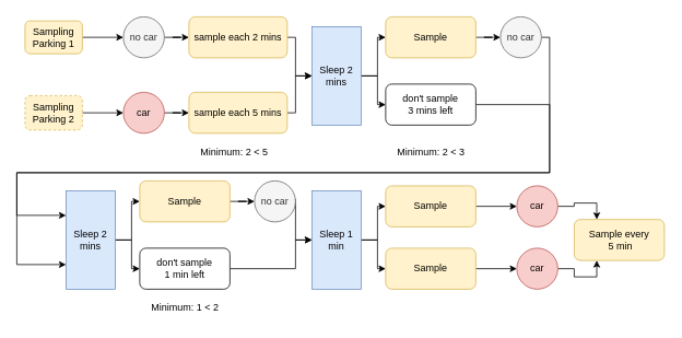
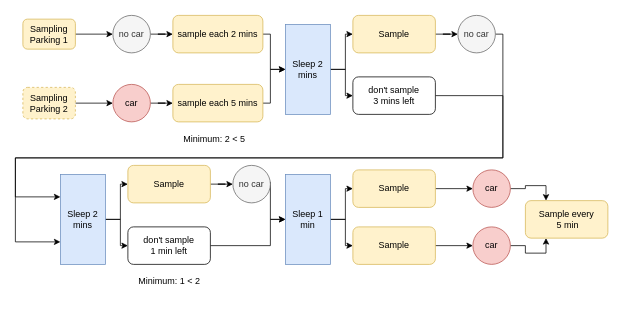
  <mxCell id="0" />
  <mxCell id="1" parent="0" />
  <mxCell id="2" value="" style="edgeStyle=orthogonalEdgeStyle;rounded=0;orthogonalLoop=1;jettySize=auto;html=1;" edge="1" parent="1" source="3" target="7"><mxGeometry relative="1" as="geometry" /></mxCell>
  <mxCell id="3" value="Sampling&lt;br&gt;Parking 1" style="rounded=1;whiteSpace=wrap;html=1;fillColor=#fff2cc;strokeColor=#d6b656;" parent="1" vertex="1"><mxGeometry x="30" y="25" width="70" height="40" as="geometry" /></mxCell>
  <mxCell id="4" value="" style="edgeStyle=orthogonalEdgeStyle;rounded=0;orthogonalLoop=1;jettySize=auto;html=1;" edge="1" parent="1" source="5" target="11"><mxGeometry relative="1" as="geometry" /></mxCell>
  <mxCell id="5" value="Sampling&lt;br&gt;Parking 2" style="rounded=1;whiteSpace=wrap;html=1;fillColor=#fff2cc;strokeColor=#d6b656;dashed=1;" parent="1" vertex="1"><mxGeometry x="30" y="116" width="70" height="42" as="geometry" /></mxCell>
  <mxCell id="6" value="" style="edgeStyle=orthogonalEdgeStyle;rounded=0;orthogonalLoop=1;jettySize=auto;html=1;" edge="1" parent="1" source="7" target="9"><mxGeometry relative="1" as="geometry" /></mxCell>
  <mxCell id="7" value="no car" style="ellipse;whiteSpace=wrap;html=1;aspect=fixed;fillColor=#f5f5f5;strokeColor=#666666;fontColor=#333333;" parent="1" vertex="1"><mxGeometry x="150" y="20" width="50" height="50" as="geometry" /></mxCell>
  <mxCell id="8" value="" style="edgeStyle=orthogonalEdgeStyle;rounded=0;orthogonalLoop=1;jettySize=auto;html=1;" edge="1" parent="1" source="9" target="16"><mxGeometry relative="1" as="geometry"><Array as="points"><mxPoint x="360" y="45" /><mxPoint x="360" y="92" /></Array></mxGeometry></mxCell>
  <mxCell id="9" value="sample each 2 mins" style="rounded=1;whiteSpace=wrap;html=1;fillColor=#fff2cc;strokeColor=#d6b656;" parent="1" vertex="1"><mxGeometry x="230" y="20" width="120" height="50" as="geometry" /></mxCell>
  <mxCell id="10" value="" style="edgeStyle=orthogonalEdgeStyle;rounded=0;orthogonalLoop=1;jettySize=auto;html=1;entryX=0;entryY=0.5;entryDx=0;entryDy=0;" edge="1" parent="1" source="11" target="13"><mxGeometry relative="1" as="geometry" /></mxCell>
  <mxCell id="11" value="car" style="ellipse;whiteSpace=wrap;html=1;aspect=fixed;fillColor=#f8cecc;strokeColor=#b85450;" parent="1" vertex="1"><mxGeometry x="150" y="112" width="50" height="50" as="geometry" /></mxCell>
  <mxCell id="12" value="" style="edgeStyle=orthogonalEdgeStyle;rounded=0;orthogonalLoop=1;jettySize=auto;html=1;" edge="1" parent="1" source="13" target="16"><mxGeometry relative="1" as="geometry"><Array as="points"><mxPoint x="360" y="137" /><mxPoint x="360" y="92" /></Array></mxGeometry></mxCell>
  <mxCell id="13" value="sample each 5 mins" style="rounded=1;whiteSpace=wrap;html=1;fillColor=#fff2cc;strokeColor=#d6b656;" parent="1" vertex="1"><mxGeometry x="230" y="112" width="120" height="50" as="geometry" /></mxCell>
  <mxCell id="14" style="edgeStyle=orthogonalEdgeStyle;rounded=0;orthogonalLoop=1;jettySize=auto;html=1;entryX=0;entryY=0.5;entryDx=0;entryDy=0;" edge="1" parent="1" source="16" target="18"><mxGeometry relative="1" as="geometry" /></mxCell>
  <mxCell id="15" style="edgeStyle=orthogonalEdgeStyle;rounded=0;orthogonalLoop=1;jettySize=auto;html=1;" edge="1" parent="1" source="16" target="22"><mxGeometry relative="1" as="geometry" /></mxCell>
  <mxCell id="16" value="Sleep 2 mins" style="rounded=0;whiteSpace=wrap;html=1;direction=south;fillColor=#dae8fc;strokeColor=#6c8ebf;" parent="1" vertex="1"><mxGeometry x="380" y="32" width="60" height="120" as="geometry" /></mxCell>
  <mxCell id="17" style="edgeStyle=orthogonalEdgeStyle;rounded=0;orthogonalLoop=1;jettySize=auto;html=1;entryX=0;entryY=0.5;entryDx=0;entryDy=0;" edge="1" parent="1" source="18" target="20"><mxGeometry relative="1" as="geometry" /></mxCell>
  <mxCell id="18" value="Sample" style="rounded=1;whiteSpace=wrap;html=1;fillColor=#fff2cc;strokeColor=#d6b656;" parent="1" vertex="1"><mxGeometry x="470" y="20" width="110" height="50" as="geometry" /></mxCell>
  <mxCell id="19" style="edgeStyle=orthogonalEdgeStyle;rounded=0;orthogonalLoop=1;jettySize=auto;html=1;entryX=0.25;entryY=1;entryDx=0;entryDy=0;" edge="1" parent="1" source="20" target="25"><mxGeometry relative="1" as="geometry"><Array as="points"><mxPoint x="670" y="45" /><mxPoint x="670" y="210" /><mxPoint x="20" y="210" /><mxPoint x="20" y="262" /></Array></mxGeometry></mxCell>
  <mxCell id="20" value="no car" style="ellipse;whiteSpace=wrap;html=1;aspect=fixed;fillColor=#f5f5f5;strokeColor=#666666;fontColor=#333333;" parent="1" vertex="1"><mxGeometry x="610" y="20" width="50" height="50" as="geometry" /></mxCell>
  <mxCell id="21" style="edgeStyle=orthogonalEdgeStyle;rounded=0;orthogonalLoop=1;jettySize=auto;html=1;entryX=0.75;entryY=1;entryDx=0;entryDy=0;" edge="1" parent="1" source="22" target="25"><mxGeometry relative="1" as="geometry"><Array as="points"><mxPoint x="670" y="127" /><mxPoint x="670" y="210" /><mxPoint x="20" y="210" /><mxPoint x="20" y="322" /></Array></mxGeometry></mxCell>
  <mxCell id="22" value="don't sample&lt;br&gt;3 mins left" style="rounded=1;whiteSpace=wrap;html=1;" parent="1" vertex="1"><mxGeometry x="470" y="102" width="110" height="50" as="geometry" /></mxCell>
  <mxCell id="23" style="edgeStyle=orthogonalEdgeStyle;rounded=0;orthogonalLoop=1;jettySize=auto;html=1;entryX=0;entryY=0.5;entryDx=0;entryDy=0;" edge="1" parent="1" source="25" target="27"><mxGeometry relative="1" as="geometry" /></mxCell>
  <mxCell id="24" style="edgeStyle=orthogonalEdgeStyle;rounded=0;orthogonalLoop=1;jettySize=auto;html=1;" edge="1" parent="1" source="25" target="31"><mxGeometry relative="1" as="geometry" /></mxCell>
  <mxCell id="25" value="Sleep 2 mins" style="rounded=0;whiteSpace=wrap;html=1;direction=south;fillColor=#dae8fc;strokeColor=#6c8ebf;" parent="1" vertex="1"><mxGeometry x="80" y="232" width="60" height="120" as="geometry" /></mxCell>
  <mxCell id="26" style="edgeStyle=orthogonalEdgeStyle;rounded=0;orthogonalLoop=1;jettySize=auto;html=1;entryX=0;entryY=0.5;entryDx=0;entryDy=0;" edge="1" parent="1" source="27" target="29"><mxGeometry relative="1" as="geometry" /></mxCell>
  <mxCell id="27" value="Sample" style="rounded=1;whiteSpace=wrap;html=1;fillColor=#fff2cc;strokeColor=#d6b656;" parent="1" vertex="1"><mxGeometry x="170" y="220" width="110" height="50" as="geometry" /></mxCell>
  <mxCell id="28" value="" style="edgeStyle=orthogonalEdgeStyle;rounded=0;orthogonalLoop=1;jettySize=auto;html=1;" edge="1" parent="1" target="37"><mxGeometry relative="1" as="geometry"><mxPoint x="360" y="242" as="sourcePoint" /><Array as="points"><mxPoint x="360" y="292" /></Array></mxGeometry></mxCell>
  <mxCell id="29" value="no car" style="ellipse;whiteSpace=wrap;html=1;aspect=fixed;fillColor=#f5f5f5;strokeColor=#666666;fontColor=#333333;" parent="1" vertex="1"><mxGeometry x="310" y="220" width="50" height="50" as="geometry" /></mxCell>
  <mxCell id="30" style="edgeStyle=orthogonalEdgeStyle;rounded=0;orthogonalLoop=1;jettySize=auto;html=1;" edge="1" parent="1" source="31" target="37"><mxGeometry relative="1" as="geometry"><Array as="points"><mxPoint x="360" y="327" /><mxPoint x="360" y="292" /></Array></mxGeometry></mxCell>
  <mxCell id="31" value="don't sample&lt;br&gt;1 min left" style="rounded=1;whiteSpace=wrap;html=1;" parent="1" vertex="1"><mxGeometry x="170" y="302" width="110" height="50" as="geometry" /></mxCell>
- <mxCell id="32" value="Minimum: 2 &amp;lt; 3" style="text;html=1;align=center;verticalAlign=middle;resizable=0;points=[];autosize=1;strokeColor=none;fillColor=none;" parent="1" vertex="1"><mxGeometry x="470" y="170" width="110" height="30" as="geometry" /></mxCell>
  <mxCell id="33" value="Minimum: 1 &amp;lt; 2" style="text;html=1;align=center;verticalAlign=middle;resizable=0;points=[];autosize=1;strokeColor=none;fillColor=none;" parent="1" vertex="1"><mxGeometry x="170" y="360" width="110" height="30" as="geometry" /></mxCell>
  <mxCell id="34" value="Minimum: 2 &amp;lt; 5" style="text;html=1;align=center;verticalAlign=middle;resizable=0;points=[];autosize=1;strokeColor=none;fillColor=none;" parent="1" vertex="1"><mxGeometry x="230" y="170" width="110" height="30" as="geometry" /></mxCell>
  <mxCell id="35" style="edgeStyle=orthogonalEdgeStyle;rounded=0;orthogonalLoop=1;jettySize=auto;html=1;" edge="1" parent="1" source="37" target="39"><mxGeometry relative="1" as="geometry" /></mxCell>
  <mxCell id="36" style="edgeStyle=orthogonalEdgeStyle;rounded=0;orthogonalLoop=1;jettySize=auto;html=1;entryX=0;entryY=0.5;entryDx=0;entryDy=0;" edge="1" parent="1" source="37" target="41"><mxGeometry relative="1" as="geometry" /></mxCell>
  <mxCell id="37" value="Sleep 1 min" style="rounded=0;whiteSpace=wrap;html=1;direction=south;fillColor=#dae8fc;strokeColor=#6c8ebf;" parent="1" vertex="1"><mxGeometry x="380" y="232" width="60" height="120" as="geometry" /></mxCell>
  <mxCell id="38" style="edgeStyle=orthogonalEdgeStyle;rounded=0;orthogonalLoop=1;jettySize=auto;html=1;" edge="1" parent="1" source="39"><mxGeometry relative="1" as="geometry"><mxPoint x="630" y="251" as="targetPoint" /><Array as="points"><mxPoint x="630" y="251" /></Array></mxGeometry></mxCell>
  <mxCell id="39" value="Sample" style="rounded=1;whiteSpace=wrap;html=1;fillColor=#fff2cc;strokeColor=#d6b656;" vertex="1" parent="1"><mxGeometry x="470" y="226" width="110" height="50" as="geometry" /></mxCell>
  <mxCell id="40" value="" style="edgeStyle=orthogonalEdgeStyle;rounded=0;orthogonalLoop=1;jettySize=auto;html=1;" edge="1" parent="1" source="41" target="45"><mxGeometry relative="1" as="geometry" /></mxCell>
  <mxCell id="41" value="Sample" style="rounded=1;whiteSpace=wrap;html=1;fillColor=#fff2cc;strokeColor=#d6b656;" vertex="1" parent="1"><mxGeometry x="470" y="302" width="110" height="50" as="geometry" /></mxCell>
  <mxCell id="42" style="edgeStyle=orthogonalEdgeStyle;rounded=0;orthogonalLoop=1;jettySize=auto;html=1;entryX=0.25;entryY=0;entryDx=0;entryDy=0;" edge="1" parent="1" source="43" target="46"><mxGeometry relative="1" as="geometry"><mxPoint x="710" y="290" as="targetPoint" /></mxGeometry></mxCell>
  <mxCell id="43" value="car" style="ellipse;whiteSpace=wrap;html=1;aspect=fixed;fillColor=#f8cecc;strokeColor=#b85450;" vertex="1" parent="1"><mxGeometry x="630" y="226" width="50" height="50" as="geometry" /></mxCell>
  <mxCell id="44" style="edgeStyle=orthogonalEdgeStyle;rounded=0;orthogonalLoop=1;jettySize=auto;html=1;entryX=0.25;entryY=1;entryDx=0;entryDy=0;" edge="1" parent="1" source="45" target="46"><mxGeometry relative="1" as="geometry" /></mxCell>
  <mxCell id="45" value="car" style="ellipse;whiteSpace=wrap;html=1;aspect=fixed;fillColor=#f8cecc;strokeColor=#b85450;" vertex="1" parent="1"><mxGeometry x="630" y="302" width="50" height="50" as="geometry" /></mxCell>
  <mxCell id="46" value="Sample every&lt;br&gt;&amp;nbsp;5&amp;nbsp;min" style="rounded=1;whiteSpace=wrap;html=1;fillColor=#fff2cc;strokeColor=#d6b656;" vertex="1" parent="1"><mxGeometry x="700" y="267" width="110" height="50" as="geometry" /></mxCell>
